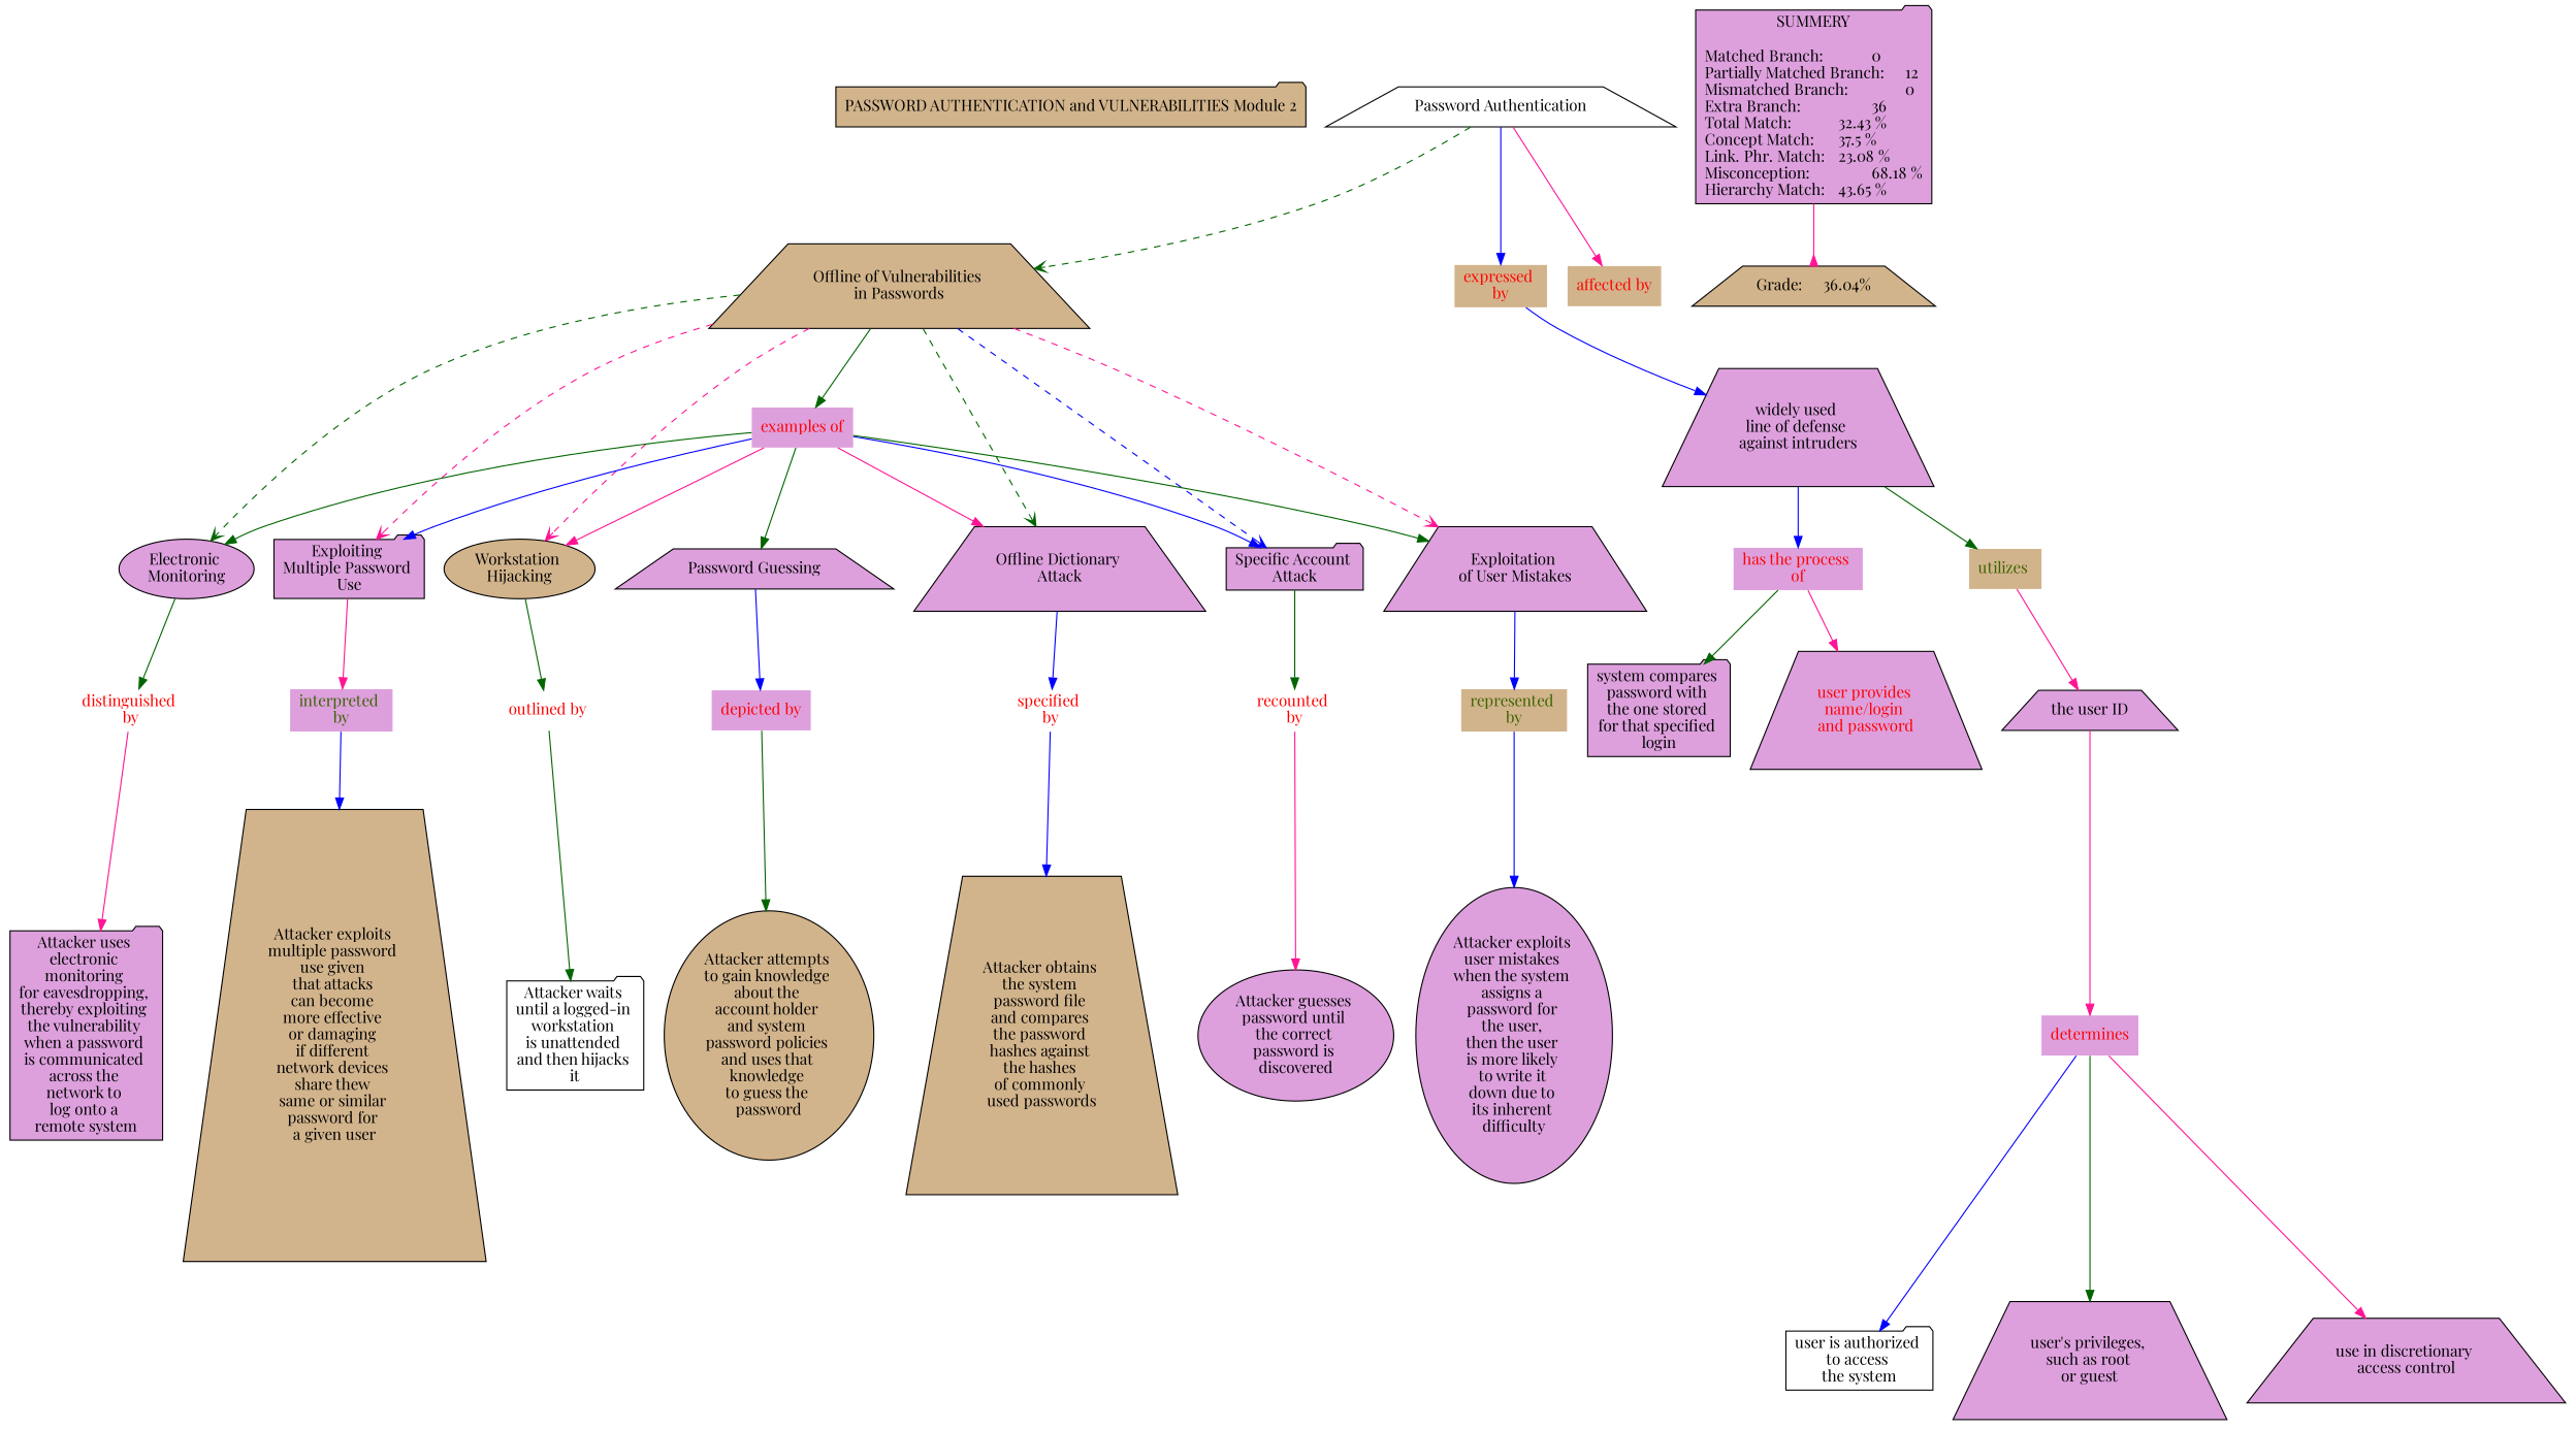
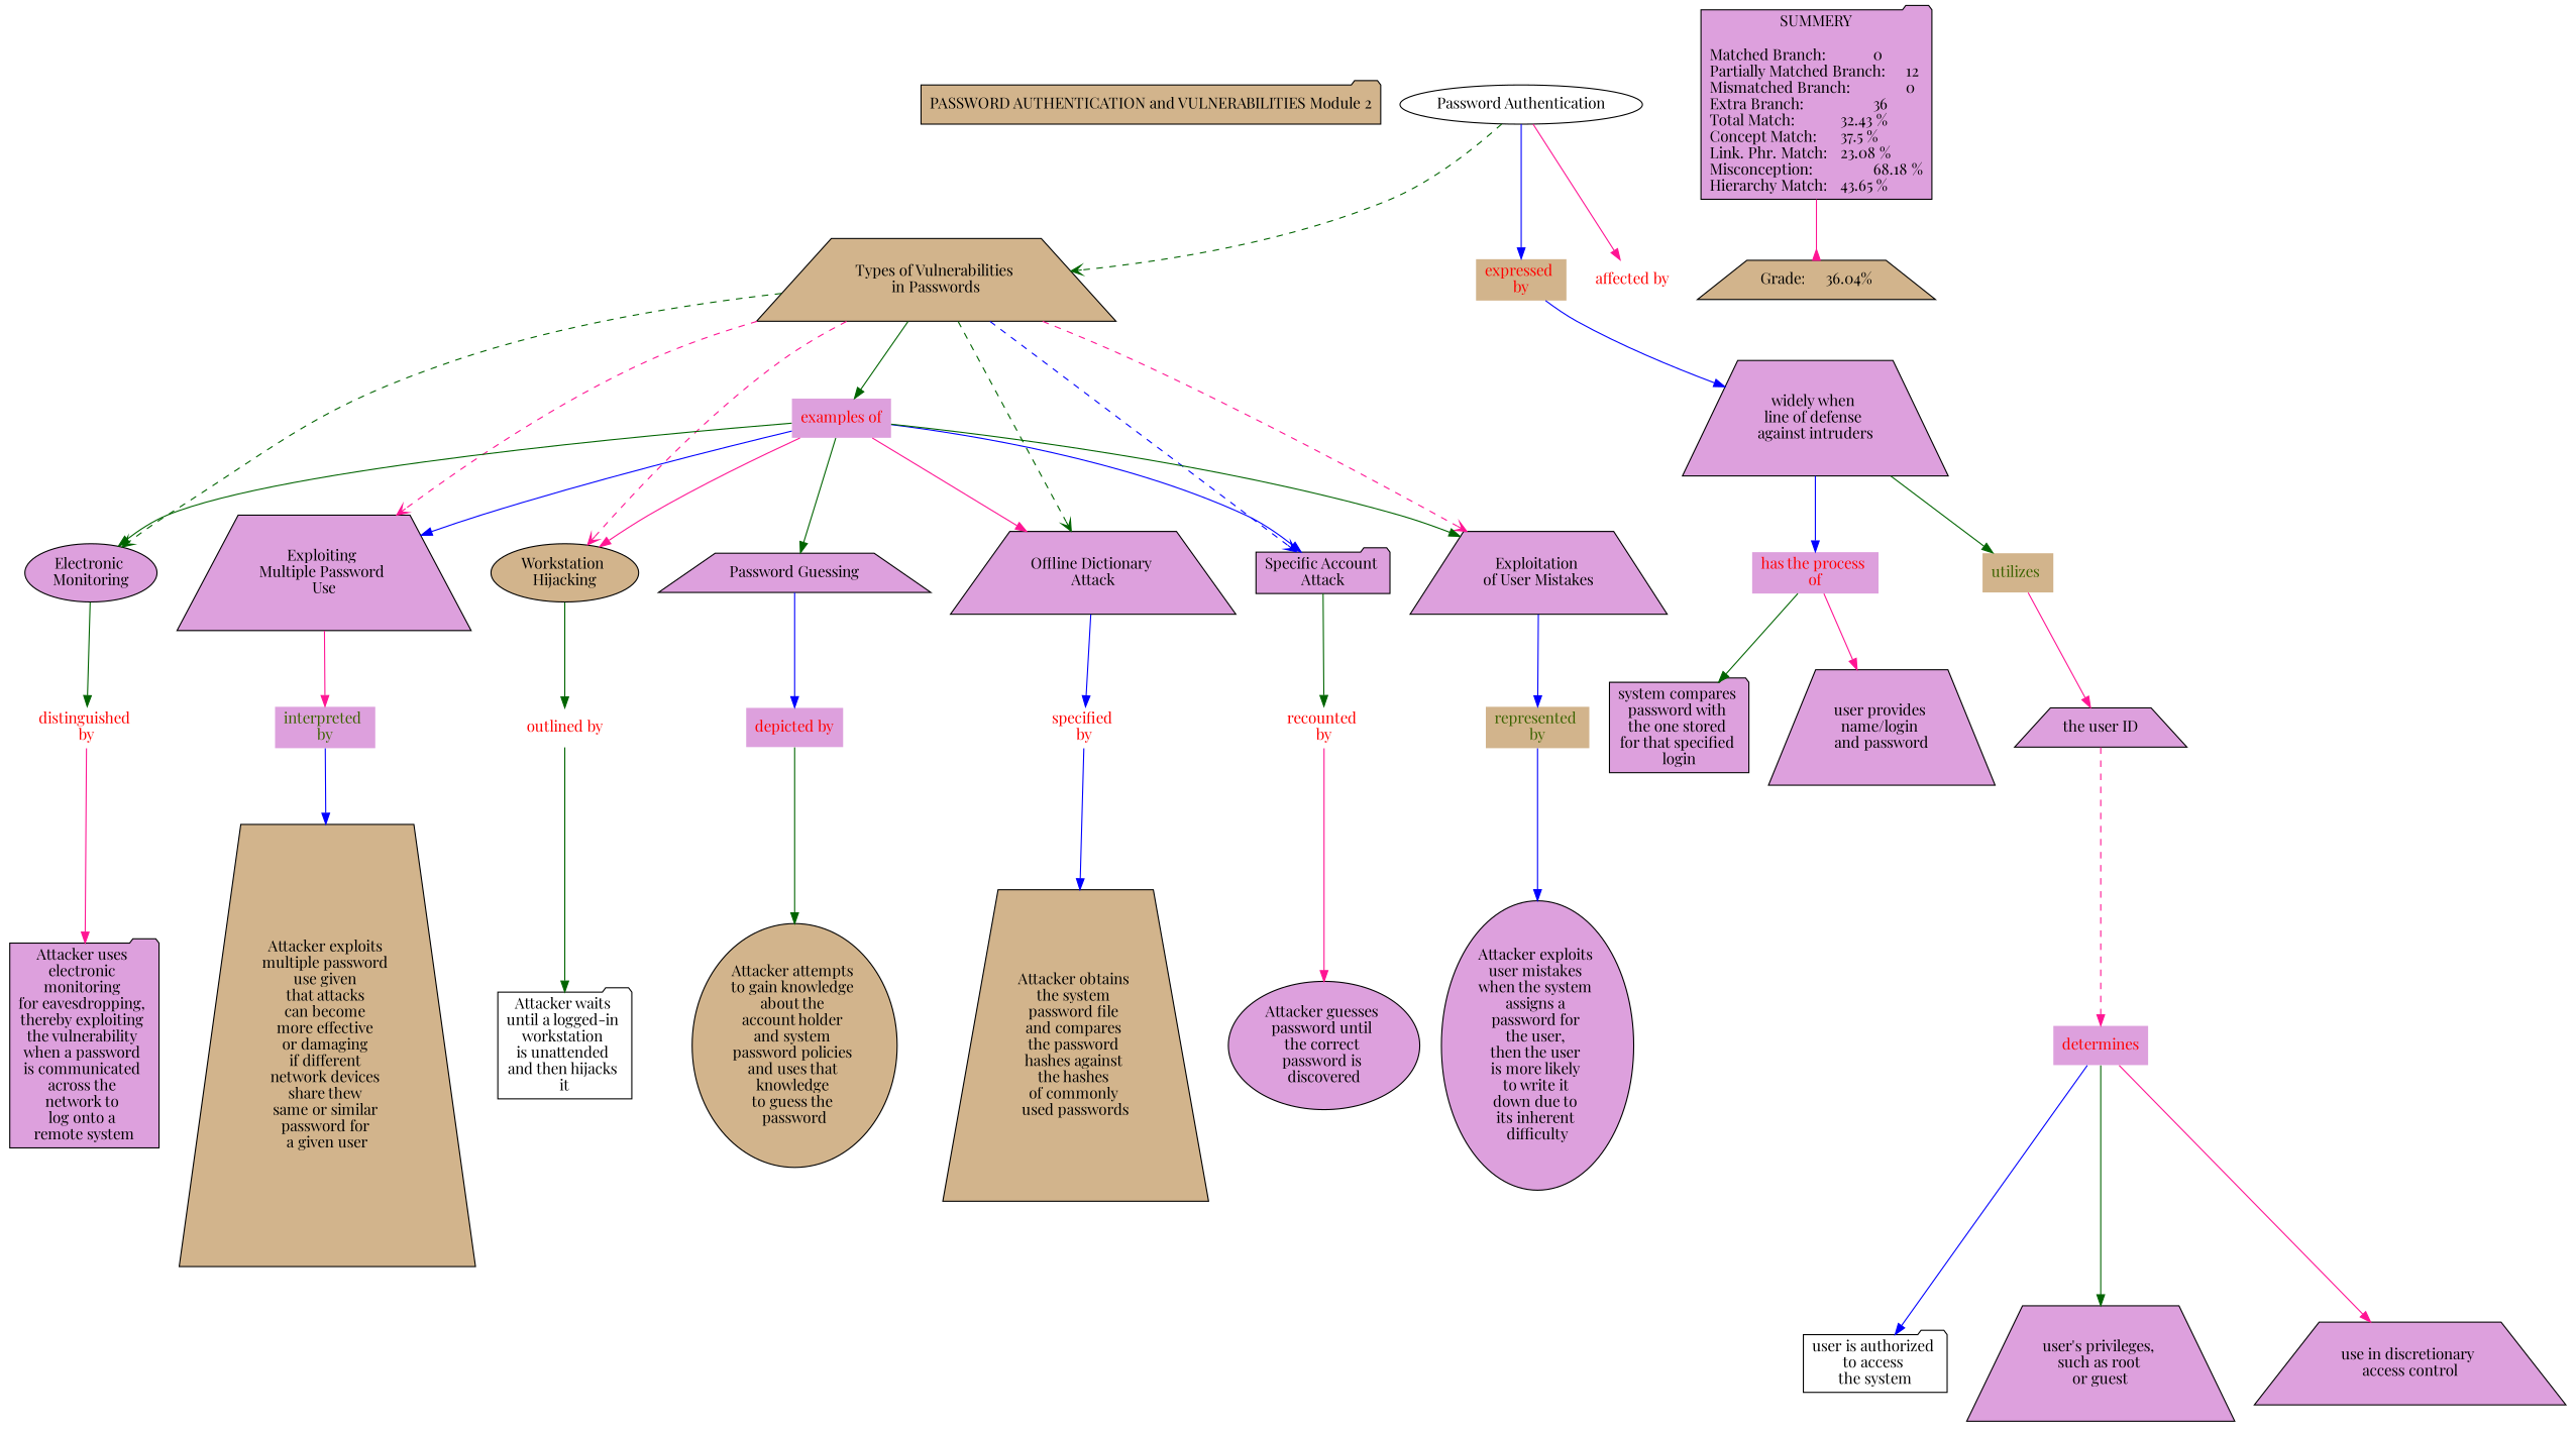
  digraph {
    fontname="Playfair Display"
    node [Gsplines=true fillcolor=plum fontname="Playfair Display" shape=trapezium style=filled]
    edge [color=darkgreen constraint=true fontname="Playfair Display"]
    n1 [fillcolor=tan label="PASSWORD AUTHENTICATION and VULNERABILITIES Module 2" shape=folder]
    n2 [label="Offline Dictionary \nAttack"]
    n3 [fillcolor=white fontcolor=red label="specified \nby" shape=none]
    n4 [fillcolor=tan label="Attacker obtains \nthe system \npassword file \nand compares \nthe password \nhashes against \nthe hashes \nof commonly \nused passwords\n"]
    n5 [label="Specific Account \nAttack" shape=folder]
    n6 [fillcolor=white fontcolor=red label="recounted \nby" shape=none]
    n7 [label="Attacker guesses \npassword until \nthe correct \npassword is \ndiscovered" shape=ellipse]
    n8 [fontcolor=red label="depicted by\n" shape=none]
    n9 [fillcolor=tan label="Attacker attempts \nto gain knowledge \nabout the \naccount holder \nand system \npassword policies \nand uses that \nknowledge \nto guess the \npassword" shape=ellipse]
    n10 [fontcolor="#3B6300" label="interpreted \nby" shape=none]
    n11 [fillcolor=tan label="Attacker exploits \nmultiple password \nuse given \nthat attacks \ncan become \nmore effective \nor damaging \nif different \nnetwork devices \nshare thew \nsame or similar \npassword for \na given user\n"]
-   n12 [label="widely used \nline of defense \nagainst intruders\n"]
+   n12 [label="widely when \nline of defense \nagainst intruders\n"]
    n13 [fillcolor=tan fontcolor="#3B6300" label="utilizes " shape=none]
    n14 [fontcolor=red label="has the process \nof" shape=none]
    n15 [label="the user ID\n"]
    n16 [label="system compares \npassword with \nthe one stored \nfor that specified \nlogin" shape=folder]
-   n17 [label="user provides \nname/login \nand password\n" fontcolor=red]
+   n17 [label="user provides \nname/login \nand password\n"]
    n18 [fontcolor=red label=determines shape=none]
-   n19 [fillcolor=white label="Password Authentication\n"]
+   n19 [fillcolor=white label="Password Authentication\n" shape=ellipse]
    n20 [fillcolor=tan fontcolor=red label="expressed \nby" shape=none]
-   n21 [fillcolor=tan fontcolor=red label="affected by\n" shape=none]
-   n22 [fillcolor=tan label="Offline of Vulnerabilities \nin Passwords\n"]
+   n21 [fillcolor=white fontcolor=red label="affected by\n" shape=none]
+   n22 [fillcolor=tan label="Types of Vulnerabilities \nin Passwords\n"]
    n23 [label="Exploitation \nof User Mistakes\n"]
    n24 [label="Electronic \nMonitoring" shape=ellipse]
-   n25 [label="Exploiting \nMultiple Password \nUse" shape=folder]
+   n25 [label="Exploiting \nMultiple Password \nUse"]
    n26 [fillcolor=tan label="Workstation \nHijacking" shape=ellipse]
    n27 [fontcolor=red label="examples of\n" shape=none]
    n28 [fillcolor=tan fontcolor="#3B6300" label="represented \nby" shape=none]
    n29 [label="Attacker exploits \nuser mistakes \nwhen the system \nassigns a \npassword for \nthe user, \nthen the user \nis more likely \nto write it \ndown due to \nits inherent \ndifficulty" shape=ellipse]
    n30 [fillcolor=white fontcolor=red label="distinguished \nby" shape=none]
    n31 [label="Attacker uses \nelectronic \nmonitoring \nfor eavesdropping, \nthereby exploiting \nthe vulnerability \nwhen a password \nis communicated \nacross the \nnetwork to \nlog onto a \nremote system\n" shape=folder]
    n32 [fillcolor=white fontcolor=red label="outlined by\n" shape=none]
    n33 [fillcolor=white label="Attacker waits \nuntil a logged-in \nworkstation \nis unattended \nand then hijacks \nit" shape=folder]
    n34 [label="Password Guessing\n"]
    n35 [fillcolor=white label="user is authorized \nto access \nthe system\n" shape=folder]
    n36 [label="user's privileges, \nsuch as root \nor guest"]
    n37 [label="use in discretionary \naccess control\n"]
    n38 [label="SUMMERY\n\nMatched Branch:		0\lPartially Matched Branch:	12\lMismatched Branch:		0\lExtra Branch:			36\lTotal Match:		32.43 %\lConcept Match:	37.5 %\lLink. Phr. Match:	23.08 %\lMisconception:		68.18 %\lHierarchy Match:	43.65 %\l" shape=folder]
    n39 [fillcolor=tan label="Grade:	36.04%"]
    n2 -> n3 [color=blue]
    n3 -> n4 [color=blue]
    n5 -> n6
    n6 -> n7 [color=deeppink]
    n8 -> n9
    n10 -> n11 [color=blue]
    n12 -> n13
    n12 -> n14 [color=blue]
    n13 -> n15 [color=deeppink]
    n14 -> n16
    n14 -> n17 [color=deeppink]
-   n15 -> n18 [color=deeppink]
+   n15 -> n18 [color=deeppink style=dashed]
    n18 -> n35 [color=blue]
    n18 -> n36
    n18 -> n37 [color=deeppink]
    n19 -> n20 [color=blue]
    n19 -> n21 [color=deeppink]
    n19 -> n22 [arrowhead=open style=dashed]
    n20 -> n12 [color=blue]
    n22 -> n2 [arrowhead=open style=dashed]
    n22 -> n5 [arrowhead=open color=blue style=dashed]
    n22 -> n23 [arrowhead=open color=deeppink style=dashed]
    n22 -> n24 [arrowhead=open style=dashed]
    n22 -> n25 [arrowhead=open color=deeppink style=dashed]
    n22 -> n26 [arrowhead=open color=deeppink style=dashed]
    n22 -> n27
    n23 -> n28 [color=blue]
    n24 -> n30
    n25 -> n10 [color=deeppink]
    n26 -> n32
    n27 -> n2 [color=deeppink]
    n27 -> n5 [color=blue]
    n27 -> n23
    n27 -> n24
    n27 -> n25 [color=blue]
    n27 -> n26 [color=deeppink]
    n27 -> n34
    n28 -> n29 [color=blue]
    n30 -> n31 [color=deeppink]
    n32 -> n33
    n34 -> n8 [color=blue]
    n38 -> n39 [arrowhead=inv color=deeppink]
  }
